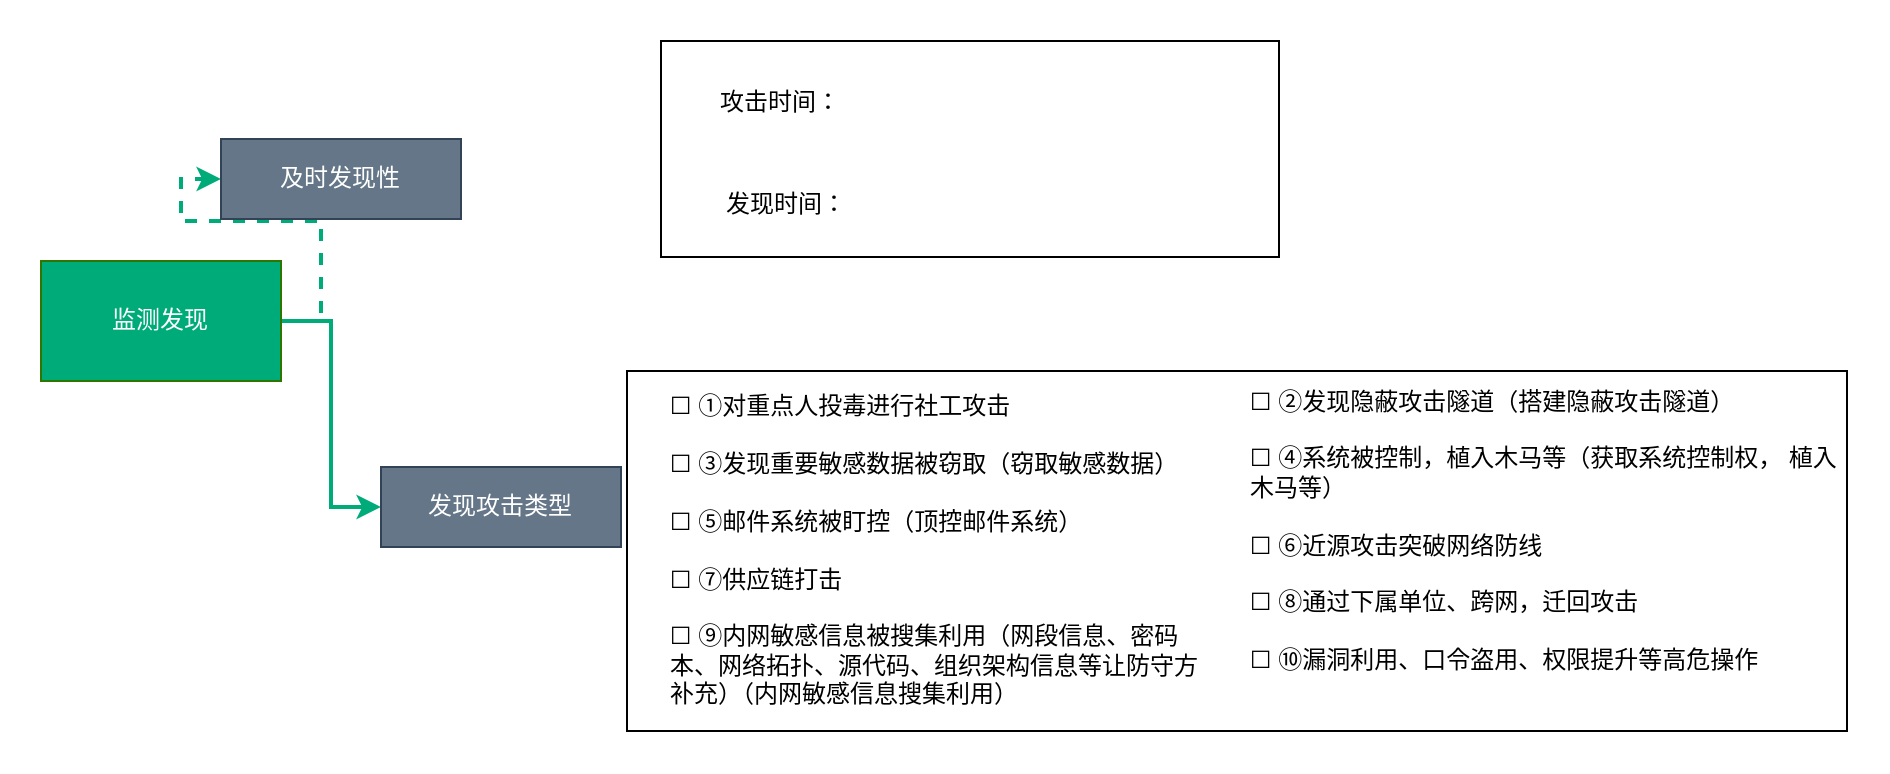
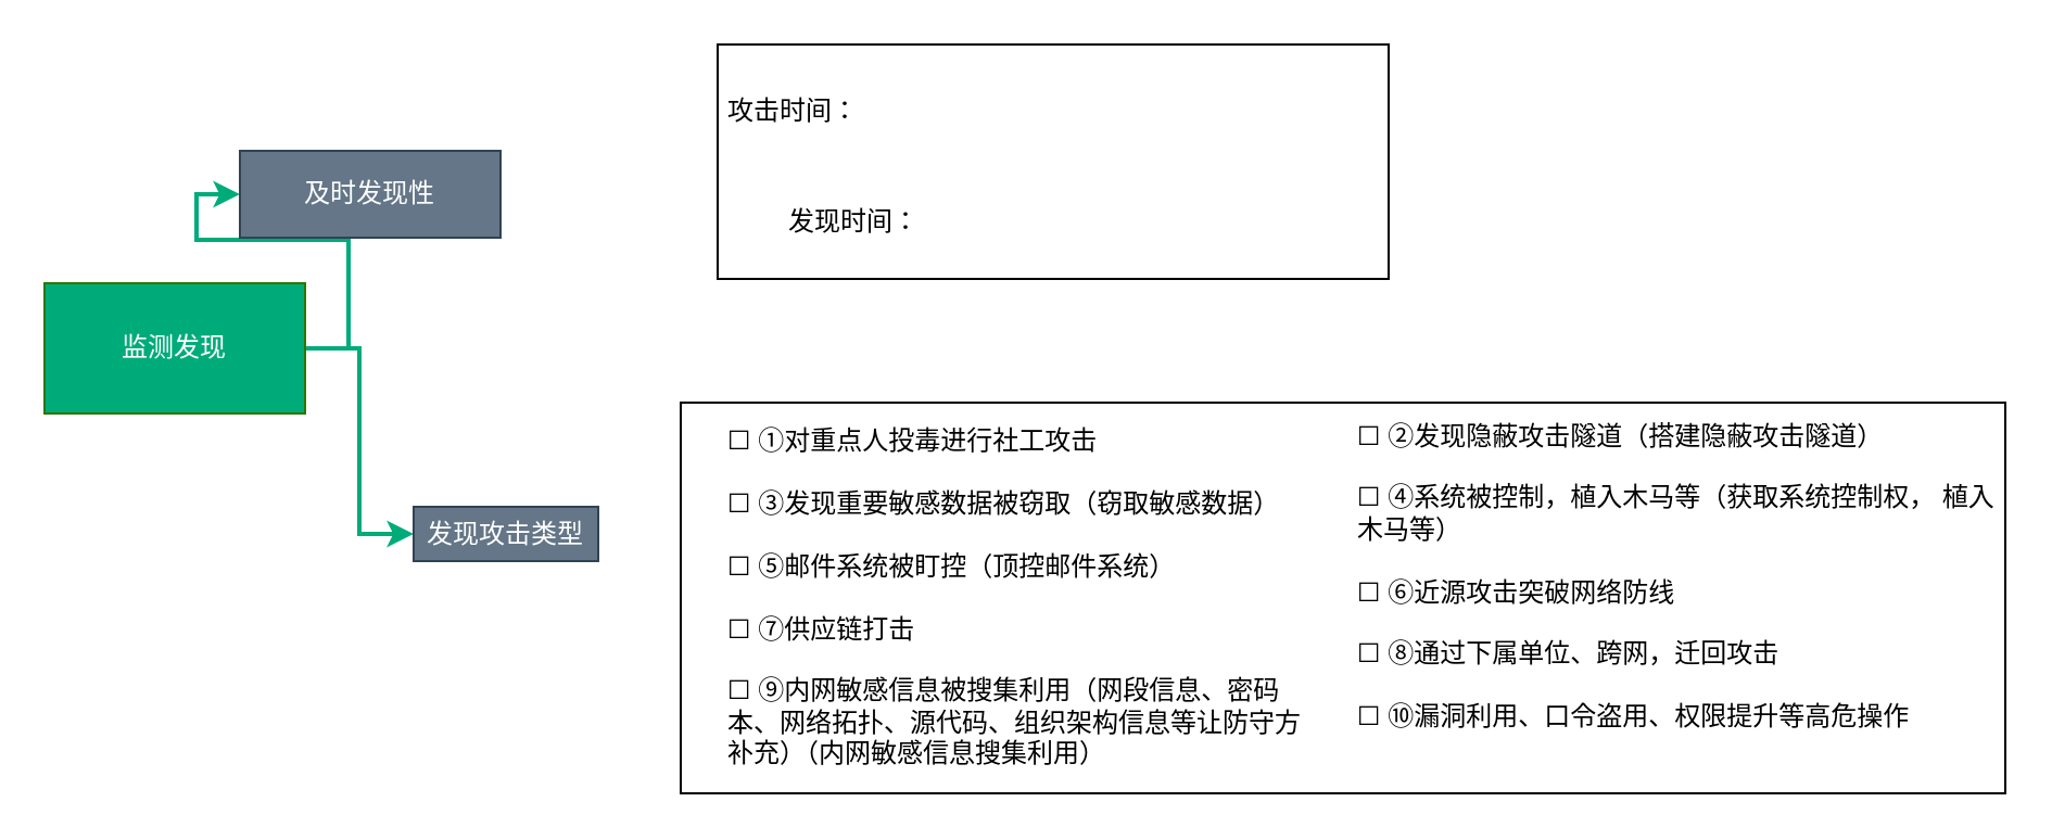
  <mxCell id="0" />
  <mxCell id="1" parent="0" />
- <mxCell id="2" style="edgeStyle=orthogonalEdgeStyle;rounded=0;orthogonalLoop=1;jettySize=auto;html=1;exitX=1;exitY=0.5;exitDx=0;exitDy=0;entryX=0;entryY=0.5;entryDx=0;entryDy=0;strokeColor=#00AB7A;strokeWidth=2;dashed=1;" edge="1" parent="1" source="4" target="8"><mxGeometry relative="1" as="geometry" /></mxCell>
+ <mxCell id="2" style="edgeStyle=orthogonalEdgeStyle;rounded=0;orthogonalLoop=1;jettySize=auto;html=1;exitX=1;exitY=0.5;exitDx=0;exitDy=0;entryX=0;entryY=0.5;entryDx=0;entryDy=0;strokeColor=#00AB7A;strokeWidth=2;" edge="1" parent="1" source="4" target="8"><mxGeometry relative="1" as="geometry" /></mxCell>
  <mxCell id="3" style="edgeStyle=orthogonalEdgeStyle;rounded=0;orthogonalLoop=1;jettySize=auto;html=1;exitX=1;exitY=0.5;exitDx=0;exitDy=0;entryX=0;entryY=0.5;entryDx=0;entryDy=0;strokeColor=#00AB7A;strokeWidth=2;" edge="1" parent="1" source="4" target="9"><mxGeometry relative="1" as="geometry" /></mxCell>
  <mxCell id="4" value="监测发现" style="rounded=0;whiteSpace=wrap;html=1;fillColor=#00ab7a;fontColor=#ffffff;strokeColor=#2D7600;" vertex="1" parent="1"><mxGeometry x="20" y="130" width="120" height="60" as="geometry" /></mxCell>
  <mxCell id="5" value="" style="rounded=0;whiteSpace=wrap;html=1;" vertex="1" parent="1"><mxGeometry x="313" y="185" width="610" height="180" as="geometry" /></mxCell>
  <mxCell id="6" value="&lt;div&gt;☐ ①对重点人投毒进行社工攻击&lt;/div&gt;&lt;div&gt;&lt;br&gt;&lt;/div&gt;&lt;div&gt;☐ ③发现重要敏感数据被窃取（窃取敏感数据）&lt;/div&gt;&lt;div&gt;&lt;br&gt;&lt;/div&gt;&lt;div&gt;☐ ⑤邮件系统被盯控（顶控邮件系统）&lt;/div&gt;&lt;div&gt;&lt;br&gt;&lt;/div&gt;&lt;div&gt;☐ ⑦供应链打击&lt;/div&gt;&lt;div&gt;&lt;br&gt;&lt;/div&gt;&lt;div&gt;☐ ⑨内网敏感信息被搜集利用（网段信息、密码本、网络拓扑、源代码、组织架构信息等让防守方补充）（内网敏感信息搜集利用）&lt;/div&gt;" style="text;html=1;strokeColor=none;fillColor=none;align=left;verticalAlign=middle;whiteSpace=wrap;rounded=0;" vertex="1" parent="1"><mxGeometry x="333" y="195" width="270" height="160" as="geometry" /></mxCell>
  <mxCell id="7" value="&lt;div&gt;☐ ②发现隐蔽攻击隧道（搭建隐蔽攻击隧道）&lt;/div&gt;&lt;div&gt;&lt;br&gt;&lt;/div&gt;&lt;div&gt;☐ ④系统被控制，植入木马等（获取系统控制权， 植入木马等）&lt;/div&gt;&lt;div&gt;&lt;br&gt;&lt;/div&gt;&lt;div&gt;☐ ⑥近源攻击突破网络防线&lt;/div&gt;&lt;div&gt;&lt;br&gt;&lt;/div&gt;&lt;div&gt;☐ ⑧通过下属单位、跨网，迁回攻击&lt;/div&gt;&lt;div&gt;&lt;br&gt;&lt;/div&gt;&lt;div&gt;☐ ⑩漏洞利用、口令盗用、权限提升等高危操作&lt;/div&gt;" style="text;html=1;strokeColor=none;fillColor=none;align=left;verticalAlign=middle;whiteSpace=wrap;rounded=0;" vertex="1" parent="1"><mxGeometry x="623" y="185" width="300" height="160" as="geometry" /></mxCell>
  <mxCell id="8" value="及时发现性" style="rounded=0;whiteSpace=wrap;html=1;fillColor=#647687;fontColor=#ffffff;strokeColor=#314354;" vertex="1" parent="1"><mxGeometry x="110" y="69" width="120" height="40" as="geometry" /></mxCell>
- <mxCell id="9" value="发现攻击类型" style="rounded=0;whiteSpace=wrap;html=1;fillColor=#647687;fontColor=#ffffff;strokeColor=#314354;" vertex="1" parent="1"><mxGeometry x="190" y="233" width="120" height="40" as="geometry" /></mxCell>
+ <mxCell id="9" value="发现攻击类型" style="rounded=0;whiteSpace=wrap;html=1;fillColor=#647687;fontColor=#ffffff;strokeColor=#314354;" vertex="1" parent="1"><mxGeometry x="190" y="233" width="85" height="25" as="geometry" /></mxCell>
  <mxCell id="10" value="" style="rounded=0;whiteSpace=wrap;html=1;" vertex="1" parent="1"><mxGeometry x="330" y="20" width="309" height="108" as="geometry" /></mxCell>
- <mxCell id="11" value="攻击时间：" style="text;html=1;strokeColor=none;fillColor=none;align=left;verticalAlign=middle;whiteSpace=wrap;rounded=0;" vertex="1" parent="1"><mxGeometry x="358" y="36" width="254" height="30" as="geometry" /></mxCell>
+ <mxCell id="11" value="攻击时间：" style="text;html=1;strokeColor=none;fillColor=none;align=left;verticalAlign=middle;whiteSpace=wrap;rounded=0;" vertex="1" parent="1"><mxGeometry x="333" y="36" width="254" height="30" as="geometry" /></mxCell>
  <mxCell id="12" value="发现时间：" style="text;html=1;strokeColor=none;fillColor=none;align=left;verticalAlign=middle;whiteSpace=wrap;rounded=0;" vertex="1" parent="1"><mxGeometry x="361" y="87" width="245" height="30" as="geometry" /></mxCell>
